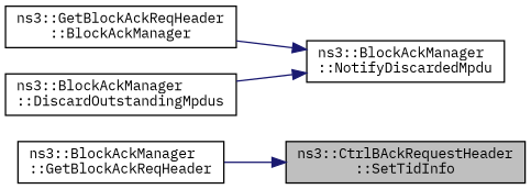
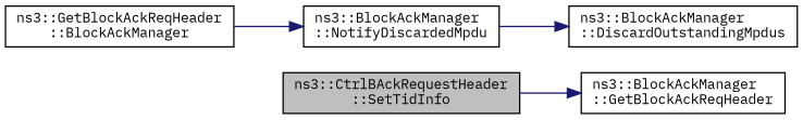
  digraph {
    fontname="IBM Plex Mono"
    rankdir=RL
    node [color=black fillcolor=white fontname="IBM Plex Mono" fontsize=10 shape=record style=filled]
    edge [color=midnightblue dir=back fontname="IBM Plex Mono" fontsize=10 labelfontname=Helvetica labelfontsize=10 style=solid]
    n1 [fillcolor=grey75 fontcolor=black height=0.2 label="ns3::CtrlBAckRequestHeader\l::SetTidInfo" width=0.4]
    n2 [height=0.2 label="ns3::BlockAckManager\l::GetBlockAckReqHeader" width=0.4]
    n3 [height=0.2 label="ns3::BlockAckManager\l::NotifyDiscardedMpdu" width=0.4]
    n4 [height=0.2 label="ns3::GetBlockAckReqHeader\l::BlockAckManager" width=0.4]
    n5 [height=0.2 label="ns3::BlockAckManager\l::DiscardOutstandingMpdus" width=0.4]
-   n1 -> n2
+   n2 -> n1
    n3 -> n4
-   n3 -> n5
+   n5 -> n3
  }
